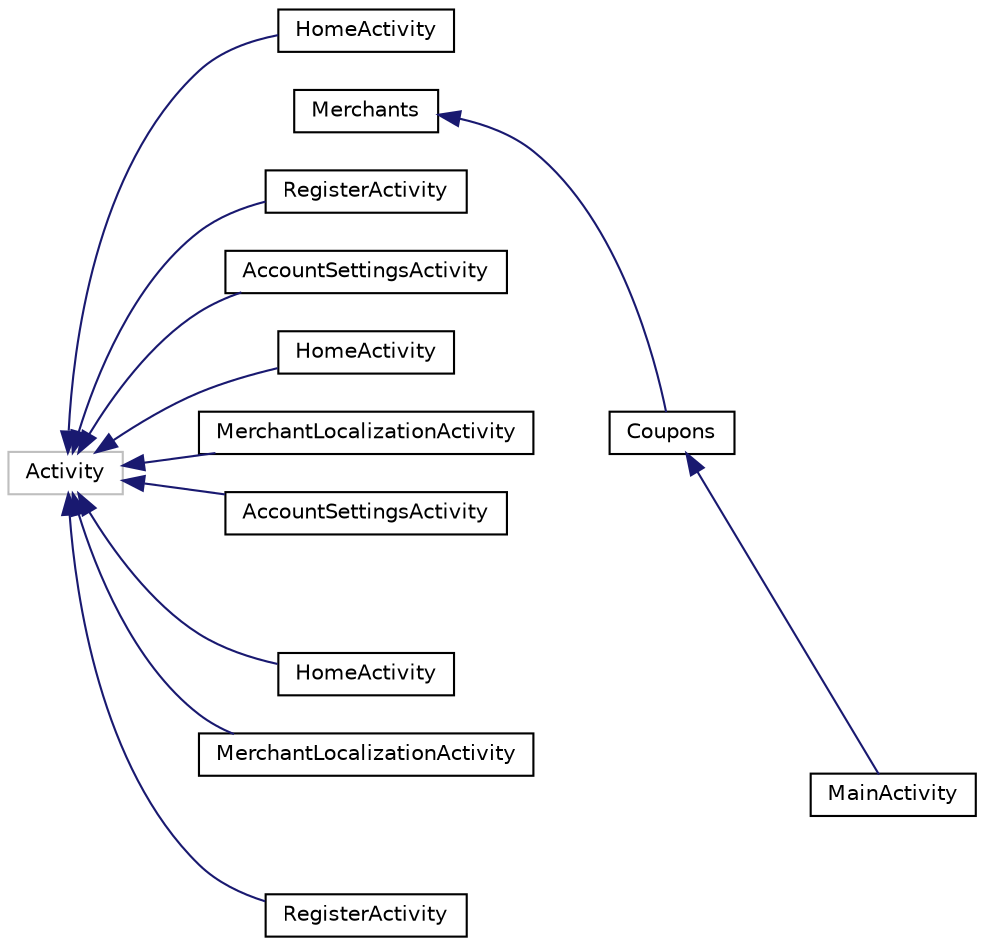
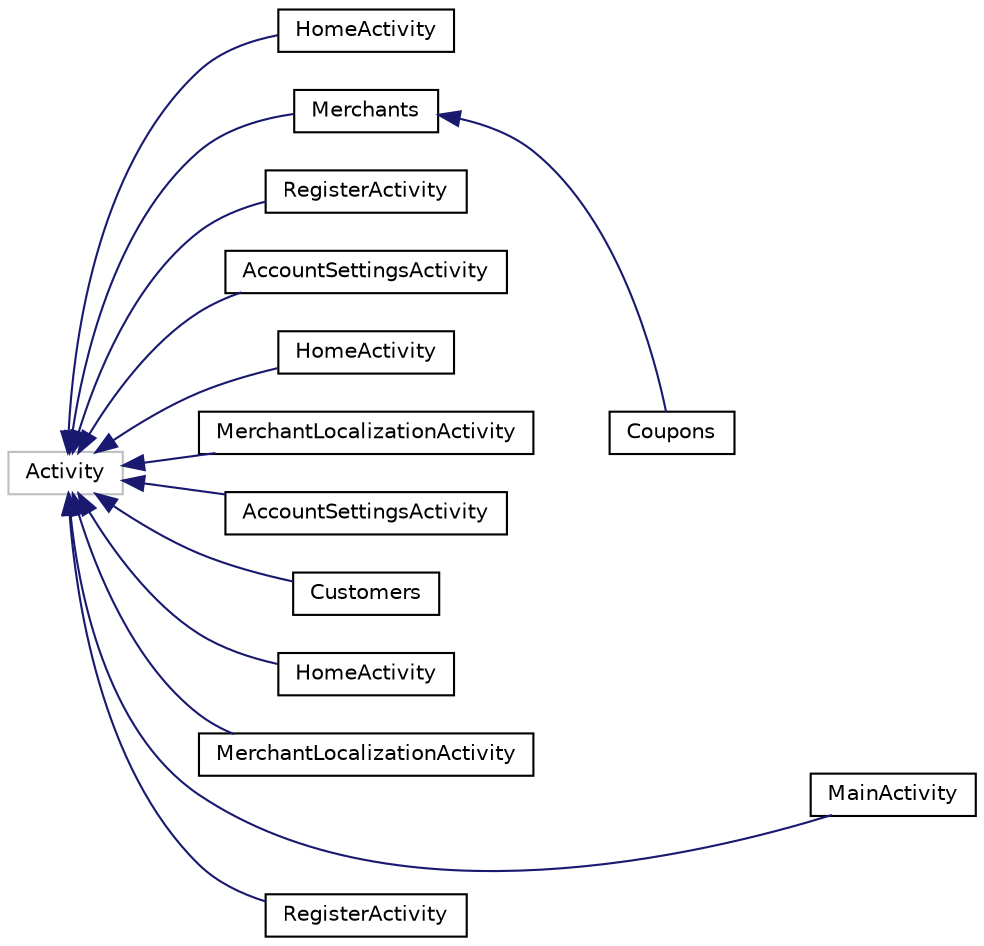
  digraph {
    rankdir=LR
    node [color=black fillcolor=white fontname=Helvetica fontsize=10 shape=record style=filled]
    edge [color=midnightblue dir=back fontname=Helvetica fontsize=10 labelfontname=Helvetica labelfontsize=10 style=solid]
    n1 [color=grey75 height=0.2 label=Activity width=0.4]
    n2 [height=0.2 label=HomeActivity width=0.4]
    n3 [height=0.2 label=Merchants width=0.4]
    n4 [height=0.2 label=RegisterActivity width=0.4]
    n5 [height=0.2 label=AccountSettingsActivity width=0.4]
    n6 [height=0.2 label=HomeActivity width=0.4]
    n7 [height=0.2 label=MerchantLocalizationActivity width=0.4]
    n8 [height=0.2 label=AccountSettingsActivity width=0.4]
+   n9 [height=0.2 label=Customers width=0.4]
    n10 [height=0.2 label=HomeActivity width=0.4]
    n11 [height=0.2 label=MerchantLocalizationActivity width=0.4]
    n12 [height=0.2 label=MainActivity width=0.4]
    n13 [height=0.2 label=RegisterActivity width=0.4]
    n14 [height=0.2 label=Coupons width=0.4]
    n1 -> n2
+   n1 -> n3
    n1 -> n4
    n1 -> n5
    n1 -> n6
    n1 -> n7
    n1 -> n8
+   n1 -> n9
    n1 -> n10
    n1 -> n11
-   n14 -> n12
+   n1 -> n12
    n1 -> n13
    n3 -> n14
  }
